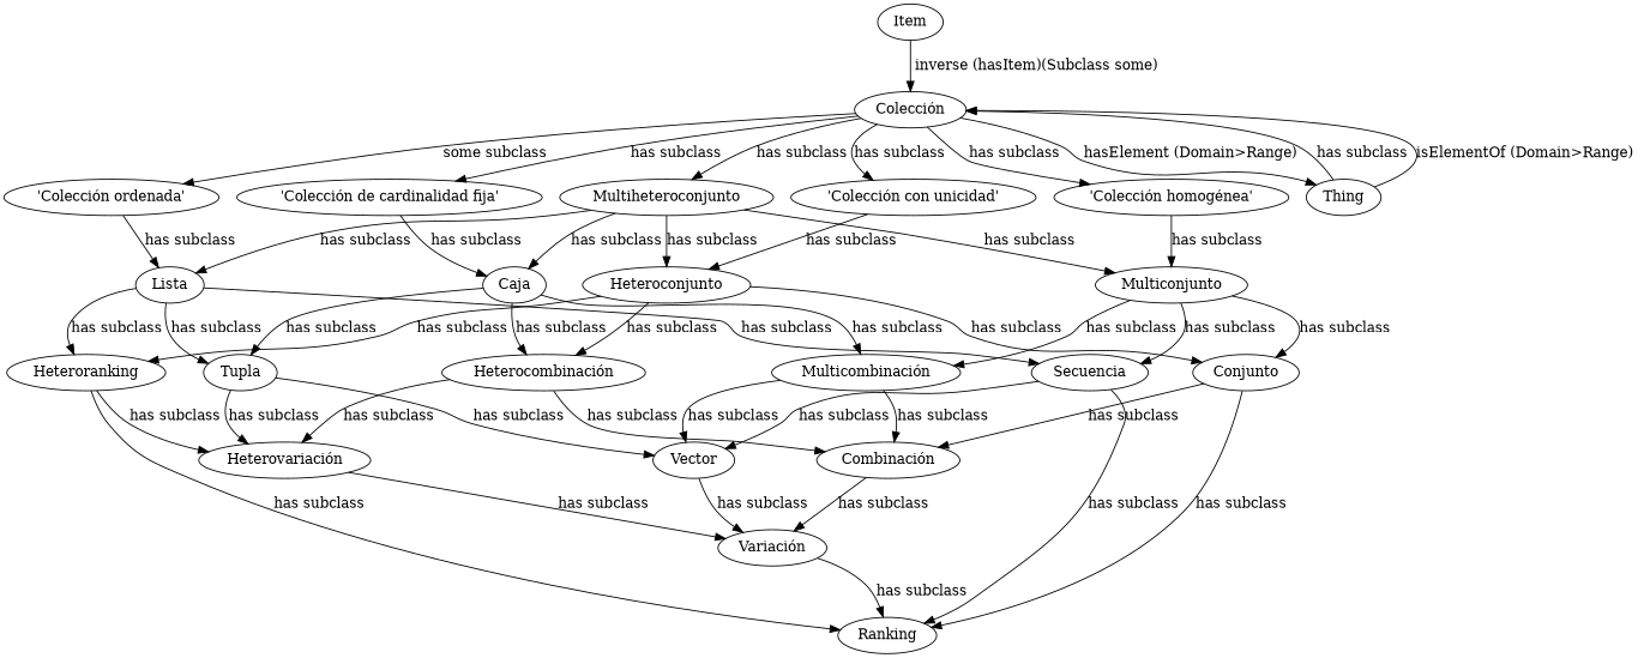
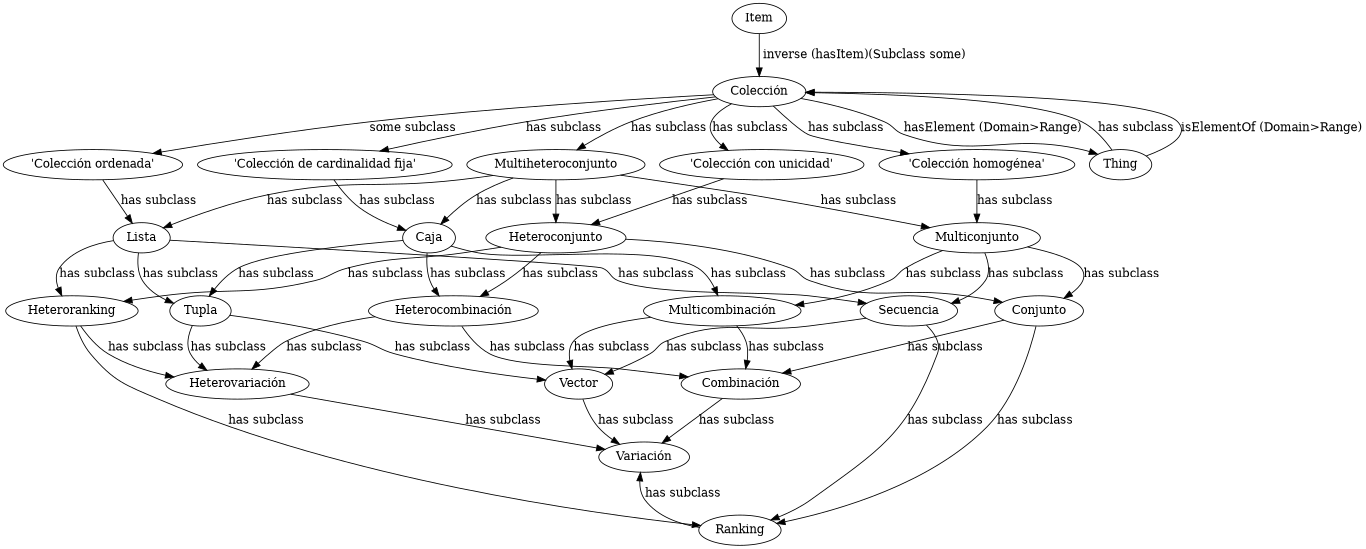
  digraph {
    Caja
    Tupla
    "Multicombinación"
    "Heterocombinación"
    Vector
    "Heterovariación"
    "Combinación"
    "Variación"
    "Colección"
    "'Colección de cardinalidad fija'"
    Multiheteroconjunto
    "'Colección ordenada'"
    Thing
    "'Colección con unicidad'"
    "'Colección homogénea'"
    Lista
    Heteroconjunto
    Multiconjunto
    Secuencia
    Ranking
    Heteroranking
    Conjunto
    Item
    Caja -> Tupla [label="has subclass"]
    Caja -> "Multicombinación" [label="has subclass"]
    Caja -> "Heterocombinación" [label="has subclass"]
    Tupla -> Vector [label="has subclass"]
    Tupla -> "Heterovariación" [label="has subclass"]
    "Multicombinación" -> Vector [label="has subclass"]
    "Multicombinación" -> "Combinación" [label="has subclass"]
    "Heterocombinación" -> "Heterovariación" [label="has subclass"]
    "Heterocombinación" -> "Combinación" [label="has subclass"]
    Vector -> "Variación" [label="has subclass"]
    "Heterovariación" -> "Variación" [label="has subclass"]
    "Combinación" -> "Variación" [label="has subclass"]
    "Colección" -> "'Colección de cardinalidad fija'" [label="has subclass"]
    "Colección" -> Multiheteroconjunto [label="has subclass"]
    "Colección" -> "'Colección ordenada'" [label="some subclass"]
    "Colección" -> Thing [label="hasElement (Domain>Range)"]
    "Colección" -> "'Colección con unicidad'" [label="has subclass"]
    "Colección" -> "'Colección homogénea'" [label="has subclass"]
    "'Colección de cardinalidad fija'" -> Caja [label="has subclass"]
    Multiheteroconjunto -> Caja [label="has subclass"]
    Multiheteroconjunto -> Lista [label="has subclass"]
    Multiheteroconjunto -> Heteroconjunto [label="has subclass"]
    Multiheteroconjunto -> Multiconjunto [label="has subclass"]
    "'Colección ordenada'" -> Lista [label="has subclass"]
    Thing -> "Colección" [label="has subclass"]
    Thing -> "Colección" [label="isElementOf (Domain>Range)"]
    "'Colección con unicidad'" -> Heteroconjunto [label="has subclass"]
    "'Colección homogénea'" -> Multiconjunto [label="has subclass"]
    Lista -> Tupla [label="has subclass"]
    Lista -> Secuencia [label="has subclass"]
    Lista -> Heteroranking [label="has subclass"]
    Heteroconjunto -> "Heterocombinación" [label="has subclass"]
    Heteroconjunto -> Heteroranking [label="has subclass"]
    Heteroconjunto -> Conjunto [label="has subclass"]
    Multiconjunto -> "Multicombinación" [label="has subclass"]
    Multiconjunto -> Secuencia [label="has subclass"]
    Multiconjunto -> Conjunto [label="has subclass"]
    Secuencia -> Vector [label="has subclass"]
    Secuencia -> Ranking [label="has subclass"]
-   "Variación" -> Ranking [label="has subclass"]
+   Ranking -> "Variación" [label="has subclass"]
    Heteroranking -> "Heterovariación" [label="has subclass"]
    Heteroranking -> Ranking [label="has subclass"]
    Conjunto -> "Combinación" [label="has subclass"]
    Conjunto -> Ranking [label="has subclass"]
    Item -> "Colección" [label=" inverse (hasItem)(Subclass some)"]
  }
